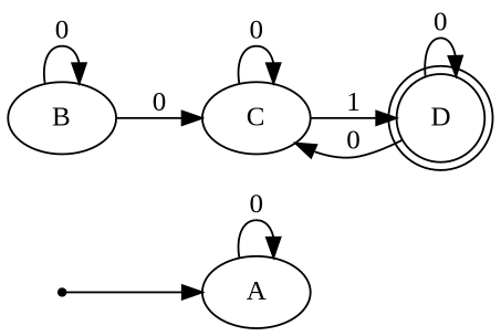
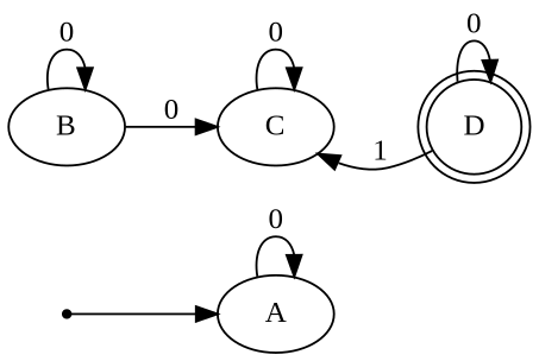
  digraph {
    fontname="Liberation Serif"
    rankdir=LR
    node [fontname="Liberation Serif"]
    edge [fontname="Liberation Serif"]
    ini [shape=point]
    A
    B
    C
    D [shape=doublecircle]
    ini -> A
    A -> A [label=0]
    B -> B [label=0]
    B -> C [label=0]
    C -> C [label=0]
-   C -> D [label=1]
-   D -> C [label=0]
+   D -> C [label=1]
    D -> D [label=0]
  }
